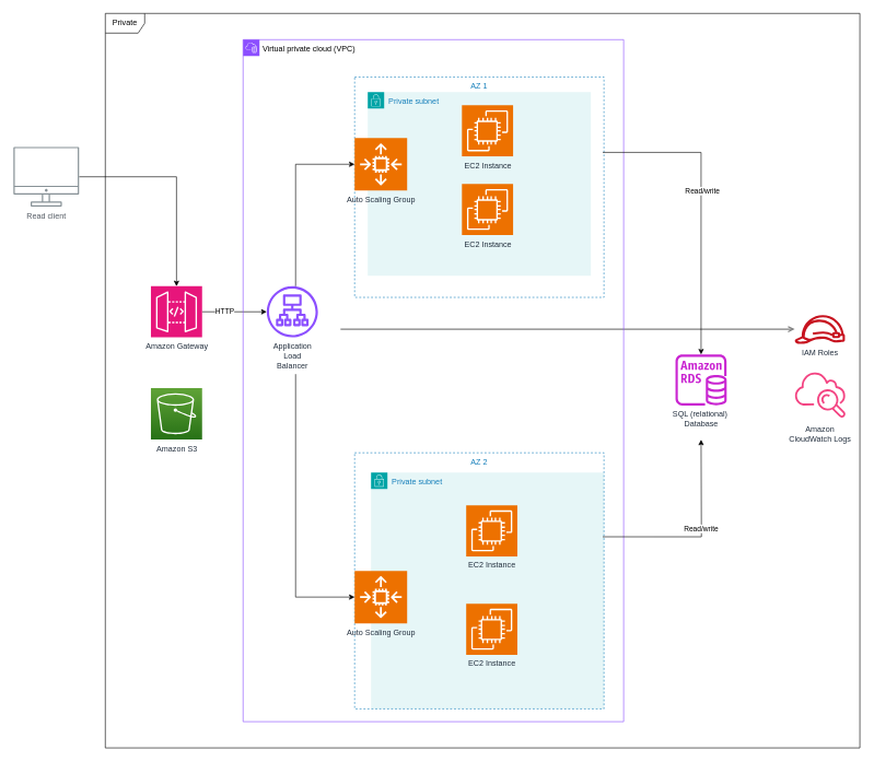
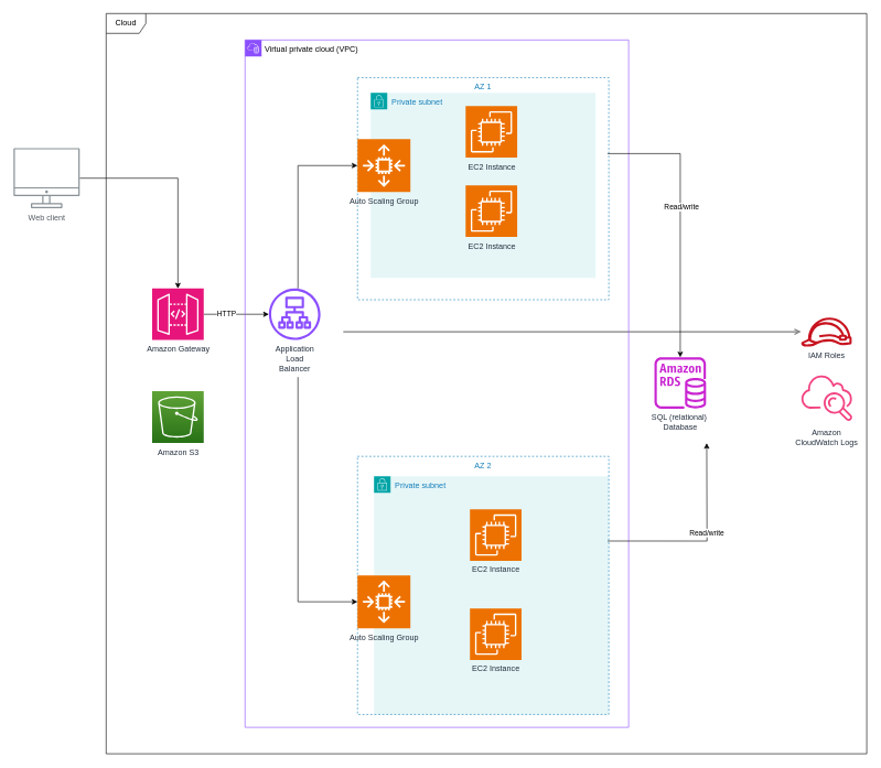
  <mxCell id="0" />
  <mxCell id="1" parent="0" />
  <mxCell id="2" value="AZ 1" style="fillColor=none;strokeColor=#147EBA;dashed=1;verticalAlign=top;fontStyle=0;fontColor=#147EBA;whiteSpace=wrap;html=1;" parent="1" vertex="1"><mxGeometry x="540" y="117" width="380" height="336" as="geometry" /></mxCell>
  <mxCell id="3" style="edgeStyle=orthogonalEdgeStyle;rounded=0;orthogonalLoop=1;jettySize=auto;html=1;startArrow=none;startFill=0;endArrow=open;endFill=0;strokeWidth=2;strokeColor=#808080;" parent="1" target="7" edge="1"><mxGeometry relative="1" as="geometry"><Array as="points"><mxPoint x="1090" y="502" /></Array><mxPoint x="518.499" y="501.5" as="sourcePoint" /></mxGeometry></mxCell>
  <mxCell id="4" style="edgeStyle=orthogonalEdgeStyle;rounded=0;orthogonalLoop=1;jettySize=auto;html=1;" parent="1" source="5" target="11" edge="1"><mxGeometry relative="1" as="geometry" /></mxCell>
- <mxCell id="5" value="Read client" style="outlineConnect=0;gradientColor=none;fontColor=#545B64;strokeColor=none;fillColor=#879196;dashed=0;verticalLabelPosition=bottom;verticalAlign=top;align=center;html=1;fontSize=12;fontStyle=0;aspect=fixed;shape=mxgraph.aws4.illustration_desktop;pointerEvents=1;labelBackgroundColor=#ffffff;" parent="1" vertex="1"><mxGeometry x="20" y="223.5" width="100" height="91" as="geometry" /></mxCell>
+ <mxCell id="5" value="Web client" style="outlineConnect=0;gradientColor=none;fontColor=#545B64;strokeColor=none;fillColor=#879196;dashed=0;verticalLabelPosition=bottom;verticalAlign=top;align=center;html=1;fontSize=12;fontStyle=0;aspect=fixed;shape=mxgraph.aws4.illustration_desktop;pointerEvents=1;labelBackgroundColor=#ffffff;" parent="1" vertex="1"><mxGeometry x="20" y="223.5" width="100" height="91" as="geometry" /></mxCell>
  <mxCell id="6" value="Amazon S3" style="outlineConnect=0;fontColor=#232F3E;gradientColor=#60A337;gradientDirection=north;fillColor=#277116;strokeColor=#ffffff;dashed=0;verticalLabelPosition=bottom;verticalAlign=top;align=center;html=1;fontSize=12;fontStyle=0;aspect=fixed;shape=mxgraph.aws4.resourceIcon;resIcon=mxgraph.aws4.s3;labelBackgroundColor=#ffffff;" parent="1" vertex="1"><mxGeometry x="229.5" y="591.5" width="78" height="78" as="geometry" /></mxCell>
  <mxCell id="7" value="IAM Roles" style="outlineConnect=0;fontColor=#232F3E;gradientColor=none;fillColor=#C7131F;strokeColor=none;dashed=0;verticalLabelPosition=bottom;verticalAlign=top;align=center;html=1;fontSize=12;fontStyle=0;aspect=fixed;pointerEvents=1;shape=mxgraph.aws4.role;labelBackgroundColor=#ffffff;" parent="1" vertex="1"><mxGeometry x="1210" y="480" width="78" height="44" as="geometry" /></mxCell>
  <mxCell id="8" value="Amazon&lt;br&gt;CloudWatch Logs&lt;br&gt;" style="outlineConnect=0;fontColor=#232F3E;gradientColor=none;gradientDirection=north;fillColor=#F34482;strokeColor=none;dashed=0;verticalLabelPosition=bottom;verticalAlign=top;align=center;html=1;fontSize=12;fontStyle=0;aspect=fixed;shape=mxgraph.aws4.cloudwatch;labelBackgroundColor=#ffffff;" parent="1" vertex="1"><mxGeometry x="1210" y="563" width="78" height="78" as="geometry" /></mxCell>
  <mxCell id="9" style="edgeStyle=orthogonalEdgeStyle;rounded=0;orthogonalLoop=1;jettySize=auto;html=1;" parent="1" source="11" target="14" edge="1"><mxGeometry relative="1" as="geometry" /></mxCell>
  <mxCell id="10" value="HTTP" style="edgeLabel;html=1;align=center;verticalAlign=middle;resizable=0;points=[];" vertex="1" connectable="0" parent="9"><mxGeometry x="-0.32" y="2" relative="1" as="geometry"><mxPoint x="1" as="offset" /></mxGeometry></mxCell>
  <mxCell id="11" value="Amazon Gateway" style="sketch=0;points=[[0,0,0],[0.25,0,0],[0.5,0,0],[0.75,0,0],[1,0,0],[0,1,0],[0.25,1,0],[0.5,1,0],[0.75,1,0],[1,1,0],[0,0.25,0],[0,0.5,0],[0,0.75,0],[1,0.25,0],[1,0.5,0],[1,0.75,0]];outlineConnect=0;fontColor=#232F3E;fillColor=#E7157B;strokeColor=#ffffff;dashed=0;verticalLabelPosition=bottom;verticalAlign=top;align=center;html=1;fontSize=12;fontStyle=0;aspect=fixed;shape=mxgraph.aws4.resourceIcon;resIcon=mxgraph.aws4.api_gateway;" parent="1" vertex="1"><mxGeometry x="229.5" y="436" width="78" height="78" as="geometry" /></mxCell>
  <mxCell id="12" value="" style="points=[[0,0],[0.25,0],[0.5,0],[0.75,0],[1,0],[1,0.25],[1,0.5],[1,0.75],[1,1],[0.75,1],[0.5,1],[0.25,1],[0,1],[0,0.75],[0,0.5],[0,0.25]];outlineConnect=0;gradientColor=none;html=1;whiteSpace=wrap;fontSize=12;fontStyle=0;container=1;pointerEvents=0;collapsible=0;recursiveResize=0;shape=mxgraph.aws4.group;grIcon=mxgraph.aws4.group_vpc2;strokeColor=#8C4FFF;fillColor=none;verticalAlign=top;align=left;spacingLeft=30;fontColor=#AAB7B8;dashed=0;" parent="1" vertex="1"><mxGeometry x="370" y="60" width="580" height="1040" as="geometry" /></mxCell>
  <mxCell id="13" value="Virtual private cloud (VPC)" style="text;html=1;align=center;verticalAlign=middle;resizable=0;points=[];autosize=1;strokeColor=none;fillColor=none;" parent="12" vertex="1"><mxGeometry x="20" width="160" height="30" as="geometry" /></mxCell>
  <mxCell id="14" value="Application &lt;br&gt;Load &lt;br&gt;Balancer" style="sketch=0;outlineConnect=0;fontColor=#232F3E;gradientColor=none;fillColor=#8C4FFF;strokeColor=none;dashed=0;verticalLabelPosition=bottom;verticalAlign=top;align=center;html=1;fontSize=12;fontStyle=0;aspect=fixed;pointerEvents=1;shape=mxgraph.aws4.application_load_balancer;" parent="12" vertex="1"><mxGeometry x="36" y="376" width="78" height="78" as="geometry" /></mxCell>
- <mxCell id="15" value="Private" style="shape=umlFrame;whiteSpace=wrap;html=1;pointerEvents=0;" parent="1" vertex="1"><mxGeometry x="160" y="20" width="1150" height="1120" as="geometry" /></mxCell>
+ <mxCell id="15" value="Cloud" style="shape=umlFrame;whiteSpace=wrap;html=1;pointerEvents=0;" parent="1" vertex="1"><mxGeometry x="160" y="20" width="1150" height="1120" as="geometry" /></mxCell>
  <mxCell id="16" value="Private subnet" style="points=[[0,0],[0.25,0],[0.5,0],[0.75,0],[1,0],[1,0.25],[1,0.5],[1,0.75],[1,1],[0.75,1],[0.5,1],[0.25,1],[0,1],[0,0.75],[0,0.5],[0,0.25]];outlineConnect=0;gradientColor=none;html=1;whiteSpace=wrap;fontSize=12;fontStyle=0;container=1;pointerEvents=0;collapsible=0;recursiveResize=0;shape=mxgraph.aws4.group;grIcon=mxgraph.aws4.group_security_group;grStroke=0;strokeColor=#00A4A6;fillColor=#E6F6F7;verticalAlign=top;align=left;spacingLeft=30;fontColor=#147EBA;dashed=0;" parent="1" vertex="1"><mxGeometry x="560" y="140" width="340" height="280" as="geometry" /></mxCell>
  <mxCell id="17" value="EC2 Instance" style="sketch=0;points=[[0,0,0],[0.25,0,0],[0.5,0,0],[0.75,0,0],[1,0,0],[0,1,0],[0.25,1,0],[0.5,1,0],[0.75,1,0],[1,1,0],[0,0.25,0],[0,0.5,0],[0,0.75,0],[1,0.25,0],[1,0.5,0],[1,0.75,0]];outlineConnect=0;fontColor=#232F3E;fillColor=#ED7100;strokeColor=#ffffff;dashed=0;verticalLabelPosition=bottom;verticalAlign=top;align=center;html=1;fontSize=12;fontStyle=0;aspect=fixed;shape=mxgraph.aws4.resourceIcon;resIcon=mxgraph.aws4.ec2;" vertex="1" parent="16"><mxGeometry x="143.5" y="140" width="78" height="78" as="geometry" /></mxCell>
  <mxCell id="18" value="EC2 Instance" style="sketch=0;points=[[0,0,0],[0.25,0,0],[0.5,0,0],[0.75,0,0],[1,0,0],[0,1,0],[0.25,1,0],[0.5,1,0],[0.75,1,0],[1,1,0],[0,0.25,0],[0,0.5,0],[0,0.75,0],[1,0.25,0],[1,0.5,0],[1,0.75,0]];outlineConnect=0;fontColor=#232F3E;fillColor=#ED7100;strokeColor=#ffffff;dashed=0;verticalLabelPosition=bottom;verticalAlign=top;align=center;html=1;fontSize=12;fontStyle=0;aspect=fixed;shape=mxgraph.aws4.resourceIcon;resIcon=mxgraph.aws4.ec2;" parent="16" vertex="1"><mxGeometry x="143.5" y="20" width="78" height="78" as="geometry" /></mxCell>
  <mxCell id="19" value="Private subnet" style="points=[[0,0],[0.25,0],[0.5,0],[0.75,0],[1,0],[1,0.25],[1,0.5],[1,0.75],[1,1],[0.75,1],[0.5,1],[0.25,1],[0,1],[0,0.75],[0,0.5],[0,0.25]];outlineConnect=0;gradientColor=none;html=1;whiteSpace=wrap;fontSize=12;fontStyle=0;container=1;pointerEvents=0;collapsible=0;recursiveResize=0;shape=mxgraph.aws4.group;grIcon=mxgraph.aws4.group_security_group;grStroke=0;strokeColor=#00A4A6;fillColor=#E6F6F7;verticalAlign=top;align=left;spacingLeft=30;fontColor=#147EBA;dashed=0;" parent="1" vertex="1"><mxGeometry x="565" y="720" width="355" height="360.5" as="geometry" /></mxCell>
  <mxCell id="20" value="AZ 2" style="fillColor=none;strokeColor=#147EBA;dashed=1;verticalAlign=top;fontStyle=0;fontColor=#147EBA;whiteSpace=wrap;html=1;" parent="19" vertex="1"><mxGeometry x="-25" y="-30" width="380" height="390.5" as="geometry" /></mxCell>
  <mxCell id="21" value="EC2 Instance" style="sketch=0;points=[[0,0,0],[0.25,0,0],[0.5,0,0],[0.75,0,0],[1,0,0],[0,1,0],[0.25,1,0],[0.5,1,0],[0.75,1,0],[1,1,0],[0,0.25,0],[0,0.5,0],[0,0.75,0],[1,0.25,0],[1,0.5,0],[1,0.75,0]];outlineConnect=0;fontColor=#232F3E;fillColor=#ED7100;strokeColor=#ffffff;dashed=0;verticalLabelPosition=bottom;verticalAlign=top;align=center;html=1;fontSize=12;fontStyle=0;aspect=fixed;shape=mxgraph.aws4.resourceIcon;resIcon=mxgraph.aws4.ec2;" parent="19" vertex="1"><mxGeometry x="145" y="50" width="78" height="78" as="geometry" /></mxCell>
  <mxCell id="22" value="Auto Scaling Group" style="sketch=0;points=[[0,0,0],[0.25,0,0],[0.5,0,0],[0.75,0,0],[1,0,0],[0,1,0],[0.25,1,0],[0.5,1,0],[0.75,1,0],[1,1,0],[0,0.25,0],[0,0.5,0],[0,0.75,0],[1,0.25,0],[1,0.5,0],[1,0.75,0]];outlineConnect=0;fontColor=#232F3E;fillColor=#ED7100;strokeColor=#ffffff;dashed=0;verticalLabelPosition=bottom;verticalAlign=top;align=center;html=1;fontSize=12;fontStyle=0;aspect=fixed;shape=mxgraph.aws4.resourceIcon;resIcon=mxgraph.aws4.auto_scaling2;" vertex="1" parent="19"><mxGeometry x="-25" y="150" width="80" height="80" as="geometry" /></mxCell>
  <mxCell id="23" value="EC2 Instance" style="sketch=0;points=[[0,0,0],[0.25,0,0],[0.5,0,0],[0.75,0,0],[1,0,0],[0,1,0],[0.25,1,0],[0.5,1,0],[0.75,1,0],[1,1,0],[0,0.25,0],[0,0.5,0],[0,0.75,0],[1,0.25,0],[1,0.5,0],[1,0.75,0]];outlineConnect=0;fontColor=#232F3E;fillColor=#ED7100;strokeColor=#ffffff;dashed=0;verticalLabelPosition=bottom;verticalAlign=top;align=center;html=1;fontSize=12;fontStyle=0;aspect=fixed;shape=mxgraph.aws4.resourceIcon;resIcon=mxgraph.aws4.ec2;" vertex="1" parent="19"><mxGeometry x="145" y="200" width="78" height="78" as="geometry" /></mxCell>
  <mxCell id="24" style="edgeStyle=orthogonalEdgeStyle;rounded=0;orthogonalLoop=1;jettySize=auto;html=1;exitX=0.995;exitY=0.342;exitDx=0;exitDy=0;exitPerimeter=0;" parent="1" source="2" target="26" edge="1"><mxGeometry relative="1" as="geometry"><mxPoint x="970" y="233" as="sourcePoint" /></mxGeometry></mxCell>
  <mxCell id="25" value="Read/write" style="edgeLabel;html=1;align=center;verticalAlign=middle;resizable=0;points=[];" parent="24" vertex="1" connectable="0"><mxGeometry x="-0.088" y="1" relative="1" as="geometry"><mxPoint as="offset" /></mxGeometry></mxCell>
- <mxCell id="26" value="SQL (relational)&amp;nbsp;&lt;br&gt;Database" style="sketch=0;outlineConnect=0;fontColor=#232F3E;gradientColor=none;fillColor=#C925D1;strokeColor=none;dashed=0;verticalLabelPosition=bottom;verticalAlign=top;align=center;html=1;fontSize=12;fontStyle=0;aspect=fixed;pointerEvents=1;shape=mxgraph.aws4.rds_instance;" parent="1" vertex="1"><mxGeometry x="1029" y="540" width="78" height="78" as="geometry" /></mxCell>
+ <mxCell id="26" value="SQL (relational)&amp;nbsp;&lt;br&gt;Database" style="sketch=0;outlineConnect=0;fontColor=#232F3E;gradientColor=none;fillColor=#C925D1;strokeColor=none;dashed=0;verticalLabelPosition=bottom;verticalAlign=top;align=center;html=1;fontSize=12;fontStyle=0;aspect=fixed;pointerEvents=1;shape=mxgraph.aws4.rds_instance;" parent="1" vertex="1"><mxGeometry x="989" y="540" width="78" height="78" as="geometry" /></mxCell>
  <mxCell id="27" style="edgeStyle=orthogonalEdgeStyle;rounded=0;orthogonalLoop=1;jettySize=auto;html=1;exitX=0.995;exitY=0.328;exitDx=0;exitDy=0;exitPerimeter=0;" parent="1" source="20" edge="1"><mxGeometry relative="1" as="geometry"><mxPoint x="1068" y="670" as="targetPoint" /></mxGeometry></mxCell>
  <mxCell id="28" value="Read/write" style="edgeLabel;html=1;align=center;verticalAlign=middle;resizable=0;points=[];" parent="27" vertex="1" connectable="0"><mxGeometry x="0.094" y="1" relative="1" as="geometry"><mxPoint as="offset" /></mxGeometry></mxCell>
  <mxCell id="29" value="Auto Scaling Group" style="sketch=0;points=[[0,0,0],[0.25,0,0],[0.5,0,0],[0.75,0,0],[1,0,0],[0,1,0],[0.25,1,0],[0.5,1,0],[0.75,1,0],[1,1,0],[0,0.25,0],[0,0.5,0],[0,0.75,0],[1,0.25,0],[1,0.5,0],[1,0.75,0]];outlineConnect=0;fontColor=#232F3E;fillColor=#ED7100;strokeColor=#ffffff;dashed=0;verticalLabelPosition=bottom;verticalAlign=top;align=center;html=1;fontSize=12;fontStyle=0;aspect=fixed;shape=mxgraph.aws4.resourceIcon;resIcon=mxgraph.aws4.auto_scaling2;" vertex="1" parent="1"><mxGeometry x="540" y="210" width="80" height="80" as="geometry" /></mxCell>
  <mxCell id="30" style="edgeStyle=orthogonalEdgeStyle;rounded=0;orthogonalLoop=1;jettySize=auto;html=1;entryX=0;entryY=0.5;entryDx=0;entryDy=0;entryPerimeter=0;" edge="1" parent="1" source="14" target="29"><mxGeometry relative="1" as="geometry"><Array as="points"><mxPoint x="450" y="250" /></Array></mxGeometry></mxCell>
  <mxCell id="31" style="edgeStyle=orthogonalEdgeStyle;rounded=0;orthogonalLoop=1;jettySize=auto;html=1;entryX=0;entryY=0.5;entryDx=0;entryDy=0;entryPerimeter=0;" edge="1" parent="1" target="22"><mxGeometry relative="1" as="geometry"><mxPoint x="450" y="570" as="sourcePoint" /><Array as="points"><mxPoint x="450" y="910" /></Array></mxGeometry></mxCell>
